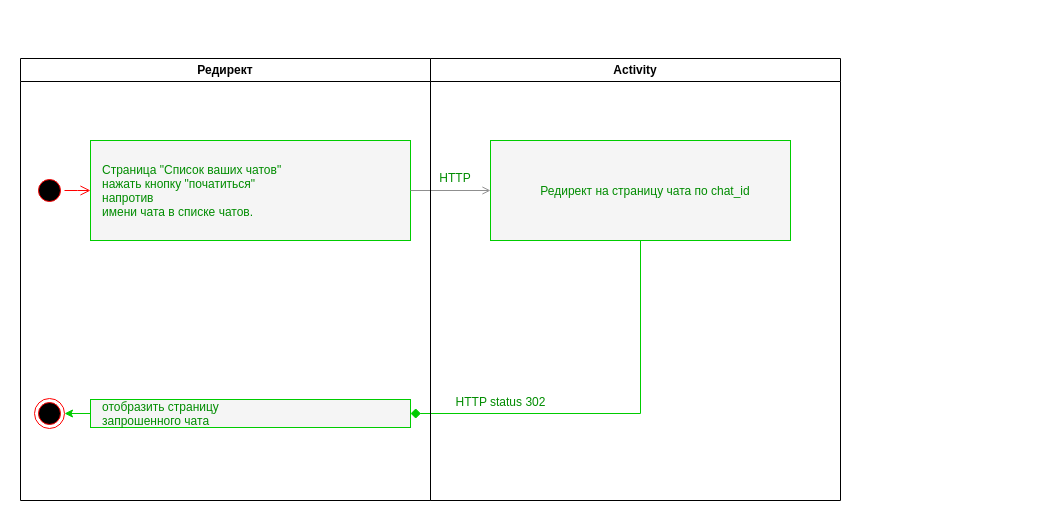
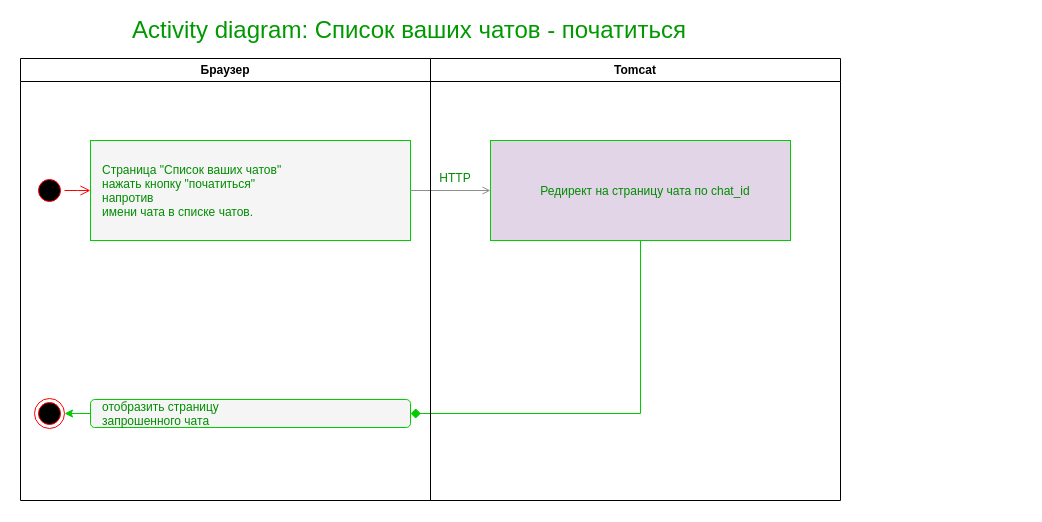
  <mxCell id="0" />
  <mxCell id="1" parent="0" />
- <mxCell id="2" value="Редирект на страницу чата по chat_id" style="align=center;spacingLeft=10;fillColor=#f5f5f5;strokeColor=#00CC00;fontColor=#008C00;container=0;verticalAlign=middle;" vertex="1" parent="1"><mxGeometry x="490" y="140" width="300" height="100" as="geometry" /></mxCell>
+ <mxCell id="2" value="Редирект на страницу чата по chat_id" style="align=center;spacingLeft=10;fillColor=#e1d5e7;strokeColor=#00CC00;fontColor=#008C00;container=0;verticalAlign=middle;" vertex="1" parent="1"><mxGeometry x="490" y="140" width="300" height="100" as="geometry" /></mxCell>
  <mxCell id="3" value="Страница &quot;Список ваших чатов&quot;&#10;нажать кнопку &quot;початиться&quot; &#10;напротив &#10;имени чата в списке чатов." style="align=left;spacingLeft=10;fillColor=#f5f5f5;strokeColor=#00CC00;fontColor=#008C00;container=0;" vertex="1" parent="1"><mxGeometry x="90" y="140" width="320" height="100" as="geometry" /></mxCell>
  <mxCell id="4" value="" style="edgeStyle=elbowEdgeStyle;elbow=horizontal;verticalAlign=bottom;endArrow=open;endSize=8;strokeColor=#FF0000;endFill=1;rounded=0" edge="1" parent="1" source="6" target="3"><mxGeometry x="243" y="191" as="geometry"><mxPoint x="228" y="191" as="targetPoint" /></mxGeometry></mxCell>
  <mxCell id="5" value="" style="endArrow=open;endFill=1;rounded=0;exitX=1;exitY=0.5;exitDx=0;exitDy=0;fontColor=#00CC00;strokeWidth=1;strokeColor=#8F8F8F;" edge="1" parent="1" source="3"><mxGeometry x="520" y="374" as="geometry"><mxPoint x="490" y="190" as="targetPoint" /></mxGeometry></mxCell>
  <mxCell id="6" value="" style="ellipse;shape=startState;fillColor=#000000;strokeColor=#ff0000;container=0;" vertex="1" parent="1"><mxGeometry x="34" y="175" width="30" height="30" as="geometry" /></mxCell>
  <mxCell id="7" value="" style="ellipse;shape=endState;fillColor=#000000;strokeColor=#ff0000;container=0;" vertex="1" parent="1"><mxGeometry x="34" y="398" width="30" height="30" as="geometry" /></mxCell>
  <mxCell id="8" value="" style="edgeStyle=elbowEdgeStyle;elbow=horizontal;verticalAlign=bottom;endArrow=diamond;endSize=8;endFill=1;rounded=0;exitX=0.5;exitY=1;exitDx=0;exitDy=0;strokeColor=#00CC00;entryX=1;entryY=0.5;entryDx=0;entryDy=0;" edge="1" parent="1" source="2" target="9"><mxGeometry x="130" y="25" as="geometry"><mxPoint x="420" y="413" as="targetPoint" /><mxPoint x="491" y="413" as="sourcePoint" /><Array as="points"><mxPoint x="640" y="320" /></Array></mxGeometry></mxCell>
- <mxCell id="9" value="отобразить страницу &#10;запрошенного чата" style="align=left;spacingLeft=10;fillColor=#f5f5f5;strokeColor=#00CC00;fontColor=#008C00;container=0;" vertex="1" parent="1"><mxGeometry x="90" y="399" width="320" height="28" as="geometry" /></mxCell>
+ <mxCell id="9" value="отобразить страницу &#10;запрошенного чата" style="align=left;spacingLeft=10;fillColor=#f5f5f5;strokeColor=#00CC00;fontColor=#008C00;container=0;rounded=1;" vertex="1" parent="1"><mxGeometry x="90" y="399" width="320" height="28" as="geometry" /></mxCell>
  <mxCell id="10" value="" style="endArrow=classic;html=1;strokeColor=#00CC00;strokeWidth=1;fontSize=24;fontColor=#009900;entryX=1;entryY=0.5;entryDx=0;entryDy=0;exitX=0;exitY=0.5;exitDx=0;exitDy=0;" edge="1" parent="1" source="9" target="7"><mxGeometry width="50" height="50" relative="1" as="geometry"><mxPoint x="533" y="499" as="sourcePoint" /><mxPoint x="583" y="449" as="targetPoint" /></mxGeometry></mxCell>
- <mxCell id="11" value="Редирект" style="swimlane;whiteSpace=wrap" vertex="1" parent="1"><mxGeometry x="20" y="58" width="410" height="442" as="geometry" /></mxCell>
+ <mxCell id="11" value="Браузер" style="swimlane;whiteSpace=wrap" vertex="1" parent="1"><mxGeometry x="20" y="58" width="410" height="442" as="geometry" /></mxCell>
  <mxCell id="12" value="HTTP" style="text;html=1;fillColor=none;align=center;verticalAlign=middle;whiteSpace=wrap;rounded=0;fontColor=#008C00;container=0;" vertex="1" parent="1"><mxGeometry x="430" y="168" width="50" height="20" as="geometry" /></mxCell>
- <mxCell id="13" value="Activity" style="swimlane;whiteSpace=wrap" vertex="1" parent="1"><mxGeometry x="430" y="58" width="410" height="442" as="geometry" /></mxCell>
- <mxCell id="14" value="HTTP status 302" style="text;html=1;fillColor=none;align=center;verticalAlign=middle;whiteSpace=wrap;rounded=0;fontColor=#008C00;container=0;" vertex="1" parent="13"><mxGeometry x="10" y="334" width="121" height="20" as="geometry" /></mxCell>
+ <mxCell id="13" value="Tomcat" style="swimlane;whiteSpace=wrap" vertex="1" parent="1"><mxGeometry x="430" y="58" width="410" height="442" as="geometry" /></mxCell>
+ <mxCell id="15" value="Activity diagram: Список ваших чатов - початиться" style="text;html=1;strokeColor=none;fillColor=none;align=left;verticalAlign=middle;whiteSpace=wrap;rounded=0;fontSize=24;fontColor=#009900;" vertex="1" parent="1"><mxGeometry x="130" y="20" width="890" height="20" as="geometry" /></mxCell>
